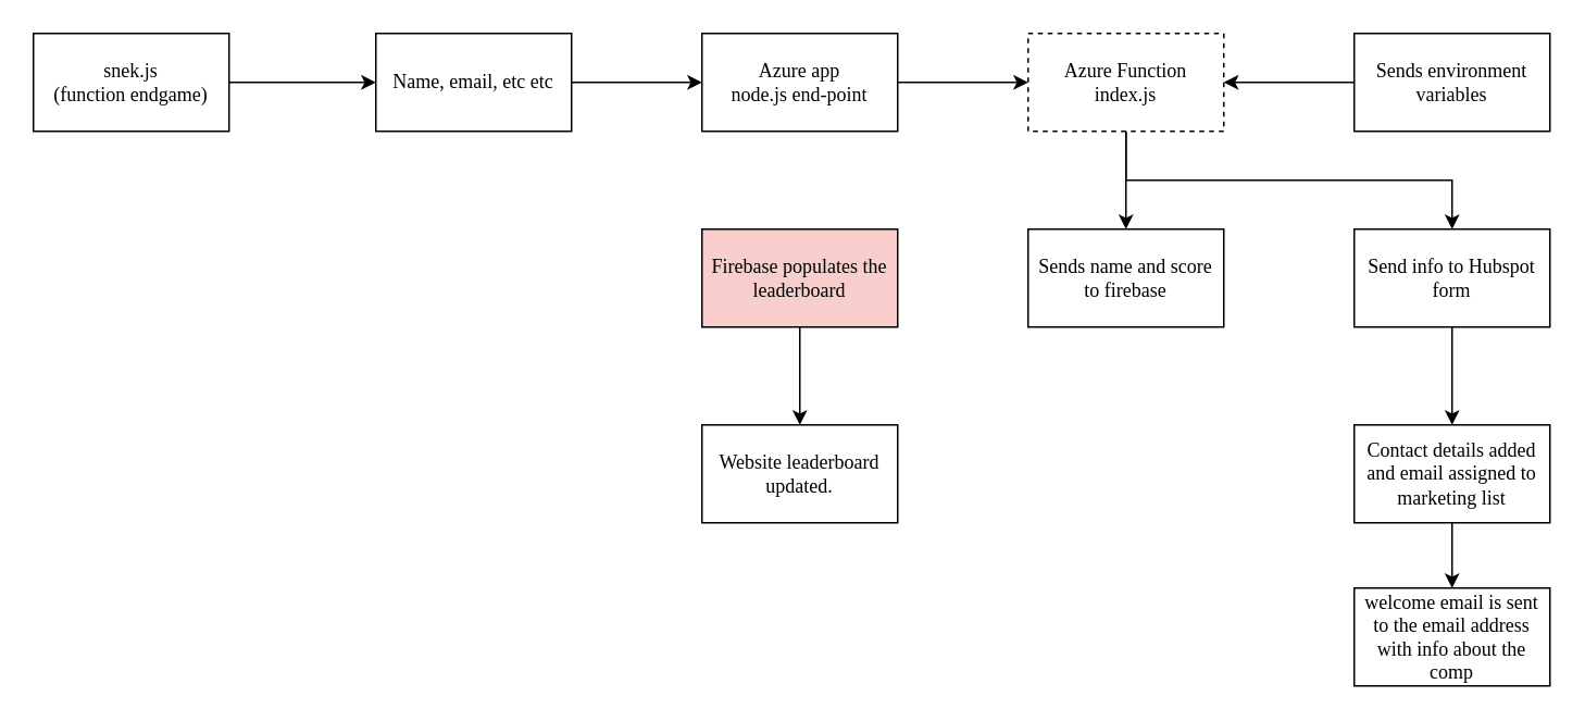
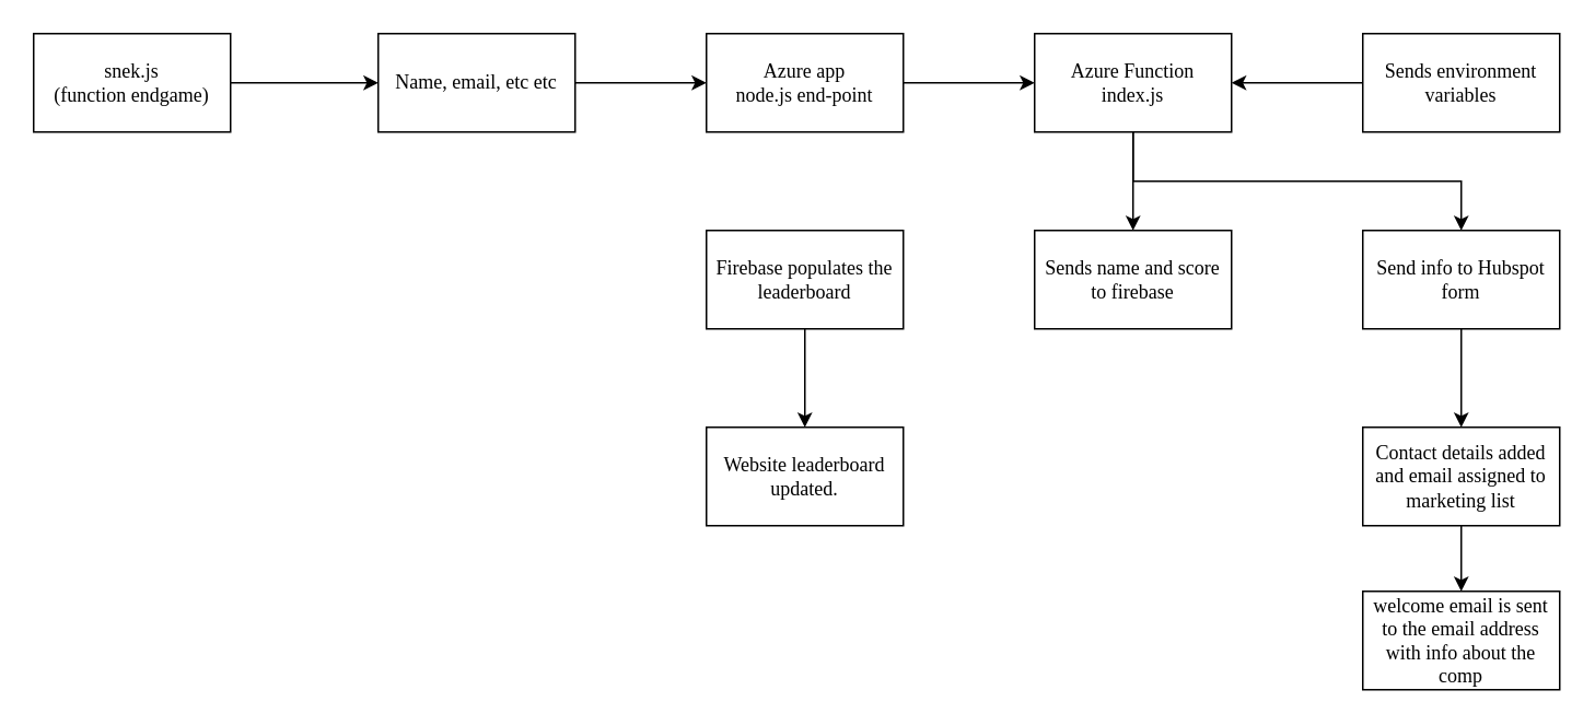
  <mxCell id="0" />
  <mxCell id="1" parent="0" />
  <mxCell id="2" value="" style="edgeStyle=orthogonalEdgeStyle;rounded=0;hachureGap=4;orthogonalLoop=1;jettySize=auto;html=1;fontFamily=Architects Daughter;fontSource=https%3A%2F%2Ffonts.googleapis.com%2Fcss%3Ffamily%3DArchitects%2BDaughter;" edge="1" parent="1" source="3" target="5"><mxGeometry relative="1" as="geometry" /></mxCell>
  <mxCell id="3" value="snek.js&lt;div&gt;(function endgame)&lt;/div&gt;" style="rounded=0;whiteSpace=wrap;html=1;hachureGap=4;fontFamily=Architects Daughter;fontSource=https%3A%2F%2Ffonts.googleapis.com%2Fcss%3Ffamily%3DArchitects%2BDaughter;" vertex="1" parent="1"><mxGeometry x="20" y="20" width="120" height="60" as="geometry" /></mxCell>
  <mxCell id="4" value="" style="edgeStyle=orthogonalEdgeStyle;rounded=0;hachureGap=4;orthogonalLoop=1;jettySize=auto;html=1;fontFamily=Architects Daughter;fontSource=https%3A%2F%2Ffonts.googleapis.com%2Fcss%3Ffamily%3DArchitects%2BDaughter;" edge="1" parent="1" source="5" target="7"><mxGeometry relative="1" as="geometry" /></mxCell>
  <mxCell id="5" value="Name, email, etc etc" style="rounded=0;whiteSpace=wrap;html=1;hachureGap=4;fontFamily=Architects Daughter;fontSource=https%3A%2F%2Ffonts.googleapis.com%2Fcss%3Ffamily%3DArchitects%2BDaughter;" vertex="1" parent="1"><mxGeometry x="230" y="20" width="120" height="60" as="geometry" /></mxCell>
  <mxCell id="6" value="" style="edgeStyle=orthogonalEdgeStyle;rounded=0;hachureGap=4;orthogonalLoop=1;jettySize=auto;html=1;fontFamily=Architects Daughter;fontSource=https%3A%2F%2Ffonts.googleapis.com%2Fcss%3Ffamily%3DArchitects%2BDaughter;" edge="1" parent="1" source="7" target="9"><mxGeometry relative="1" as="geometry" /></mxCell>
  <mxCell id="7" value="Azure app&lt;div&gt;node.js end-point&lt;/div&gt;" style="rounded=0;whiteSpace=wrap;html=1;hachureGap=4;fontFamily=Architects Daughter;fontSource=https%3A%2F%2Ffonts.googleapis.com%2Fcss%3Ffamily%3DArchitects%2BDaughter;" vertex="1" parent="1"><mxGeometry x="430" y="20" width="120" height="60" as="geometry" /></mxCell>
  <mxCell id="8" value="" style="edgeStyle=orthogonalEdgeStyle;rounded=0;hachureGap=4;orthogonalLoop=1;jettySize=auto;html=1;fontFamily=Architects Daughter;fontSource=https%3A%2F%2Ffonts.googleapis.com%2Fcss%3Ffamily%3DArchitects%2BDaughter;" edge="1" parent="1" source="9" target="11"><mxGeometry relative="1" as="geometry" /></mxCell>
- <mxCell id="9" value="Azure Function&lt;div&gt;index.js&lt;/div&gt;" style="rounded=0;whiteSpace=wrap;html=1;hachureGap=4;fontFamily=Architects Daughter;fontSource=https%3A%2F%2Ffonts.googleapis.com%2Fcss%3Ffamily%3DArchitects%2BDaughter;dashed=1;" vertex="1" parent="1"><mxGeometry x="630" y="20" width="120" height="60" as="geometry" /></mxCell>
+ <mxCell id="9" value="Azure Function&lt;div&gt;index.js&lt;/div&gt;" style="rounded=0;whiteSpace=wrap;html=1;hachureGap=4;fontFamily=Architects Daughter;fontSource=https%3A%2F%2Ffonts.googleapis.com%2Fcss%3Ffamily%3DArchitects%2BDaughter;" vertex="1" parent="1"><mxGeometry x="630" y="20" width="120" height="60" as="geometry" /></mxCell>
  <mxCell id="10" value="" style="edgeStyle=orthogonalEdgeStyle;rounded=0;hachureGap=4;orthogonalLoop=1;jettySize=auto;html=1;fontFamily=Architects Daughter;fontSource=https%3A%2F%2Ffonts.googleapis.com%2Fcss%3Ffamily%3DArchitects%2BDaughter;exitX=0.5;exitY=1;exitDx=0;exitDy=0;" edge="1" parent="1" source="9" target="15"><mxGeometry relative="1" as="geometry" /></mxCell>
  <mxCell id="11" value="Sends name and score to firebase" style="rounded=0;whiteSpace=wrap;html=1;hachureGap=4;fontFamily=Architects Daughter;fontSource=https%3A%2F%2Ffonts.googleapis.com%2Fcss%3Ffamily%3DArchitects%2BDaughter;" vertex="1" parent="1"><mxGeometry x="630" y="140" width="120" height="60" as="geometry" /></mxCell>
  <mxCell id="12" value="" style="edgeStyle=orthogonalEdgeStyle;rounded=0;hachureGap=4;orthogonalLoop=1;jettySize=auto;html=1;fontFamily=Architects Daughter;fontSource=https%3A%2F%2Ffonts.googleapis.com%2Fcss%3Ffamily%3DArchitects%2BDaughter;" edge="1" parent="1" source="13" target="18"><mxGeometry relative="1" as="geometry" /></mxCell>
- <mxCell id="13" value="Firebase populates the leaderboard" style="rounded=0;whiteSpace=wrap;html=1;hachureGap=4;fontFamily=Architects Daughter;fontSource=https%3A%2F%2Ffonts.googleapis.com%2Fcss%3Ffamily%3DArchitects%2BDaughter;fillColor=#f8cecc;" vertex="1" parent="1"><mxGeometry x="430" y="140" width="120" height="60" as="geometry" /></mxCell>
+ <mxCell id="13" value="Firebase populates the leaderboard" style="rounded=0;whiteSpace=wrap;html=1;hachureGap=4;fontFamily=Architects Daughter;fontSource=https%3A%2F%2Ffonts.googleapis.com%2Fcss%3Ffamily%3DArchitects%2BDaughter;" vertex="1" parent="1"><mxGeometry x="430" y="140" width="120" height="60" as="geometry" /></mxCell>
  <mxCell id="14" value="" style="edgeStyle=orthogonalEdgeStyle;rounded=0;hachureGap=4;orthogonalLoop=1;jettySize=auto;html=1;fontFamily=Architects Daughter;fontSource=https%3A%2F%2Ffonts.googleapis.com%2Fcss%3Ffamily%3DArchitects%2BDaughter;" edge="1" parent="1" source="15" target="20"><mxGeometry relative="1" as="geometry" /></mxCell>
  <mxCell id="15" value="Send info to Hubspot form" style="rounded=0;whiteSpace=wrap;html=1;hachureGap=4;fontFamily=Architects Daughter;fontSource=https%3A%2F%2Ffonts.googleapis.com%2Fcss%3Ffamily%3DArchitects%2BDaughter;" vertex="1" parent="1"><mxGeometry x="830" y="140" width="120" height="60" as="geometry" /></mxCell>
  <mxCell id="16" style="edgeStyle=orthogonalEdgeStyle;rounded=0;hachureGap=4;orthogonalLoop=1;jettySize=auto;html=1;fontFamily=Architects Daughter;fontSource=https%3A%2F%2Ffonts.googleapis.com%2Fcss%3Ffamily%3DArchitects%2BDaughter;" edge="1" parent="1" source="17" target="9"><mxGeometry relative="1" as="geometry" /></mxCell>
  <mxCell id="17" value="Sends environment variables" style="rounded=0;whiteSpace=wrap;html=1;hachureGap=4;fontFamily=Architects Daughter;fontSource=https%3A%2F%2Ffonts.googleapis.com%2Fcss%3Ffamily%3DArchitects%2BDaughter;" vertex="1" parent="1"><mxGeometry x="830" y="20" width="120" height="60" as="geometry" /></mxCell>
  <mxCell id="18" value="Website leaderboard updated." style="rounded=0;whiteSpace=wrap;html=1;hachureGap=4;fontFamily=Architects Daughter;fontSource=https%3A%2F%2Ffonts.googleapis.com%2Fcss%3Ffamily%3DArchitects%2BDaughter;" vertex="1" parent="1"><mxGeometry x="430" y="260" width="120" height="60" as="geometry" /></mxCell>
  <mxCell id="19" value="" style="edgeStyle=orthogonalEdgeStyle;rounded=0;hachureGap=4;orthogonalLoop=1;jettySize=auto;html=1;fontFamily=Architects Daughter;fontSource=https%3A%2F%2Ffonts.googleapis.com%2Fcss%3Ffamily%3DArchitects%2BDaughter;" edge="1" parent="1" source="20" target="21"><mxGeometry relative="1" as="geometry" /></mxCell>
  <mxCell id="20" value="Contact details added and email assigned to marketing list" style="rounded=0;whiteSpace=wrap;html=1;hachureGap=4;fontFamily=Architects Daughter;fontSource=https%3A%2F%2Ffonts.googleapis.com%2Fcss%3Ffamily%3DArchitects%2BDaughter;" vertex="1" parent="1"><mxGeometry x="830" y="260" width="120" height="60" as="geometry" /></mxCell>
  <mxCell id="21" value="welcome email is sent to the email address with info about the comp" style="rounded=0;whiteSpace=wrap;html=1;hachureGap=4;fontFamily=Architects Daughter;fontSource=https%3A%2F%2Ffonts.googleapis.com%2Fcss%3Ffamily%3DArchitects%2BDaughter;" vertex="1" parent="1"><mxGeometry x="830" y="360" width="120" height="60" as="geometry" /></mxCell>
